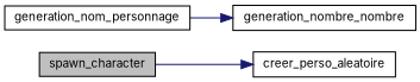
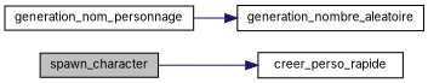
  digraph {
    fontname=Inter
    rankdir=LR
    node [color=black fontname=Inter fontsize=10 shape=record]
    edge [color=midnightblue fontname=Inter fontsize=10 labelfontname=Helvetica labelfontsize=10 style=solid]
    n1 [fillcolor=grey75 fontcolor=black height=0.2 label=spawn_character style=filled width=0.4]
-   n2 [height=0.2 label=creer_perso_aleatoire width=0.4]
-   n3 [height=0.2 label=generation_nombre_nombre width=0.4]
+   n2 [height=0.2 label=creer_perso_rapide width=0.4]
+   n3 [height=0.2 label=generation_nombre_aleatoire width=0.4]
    n4 [height=0.2 label=generation_nom_personnage width=0.4]
    n1 -> n2
    n4 -> n3
  }
